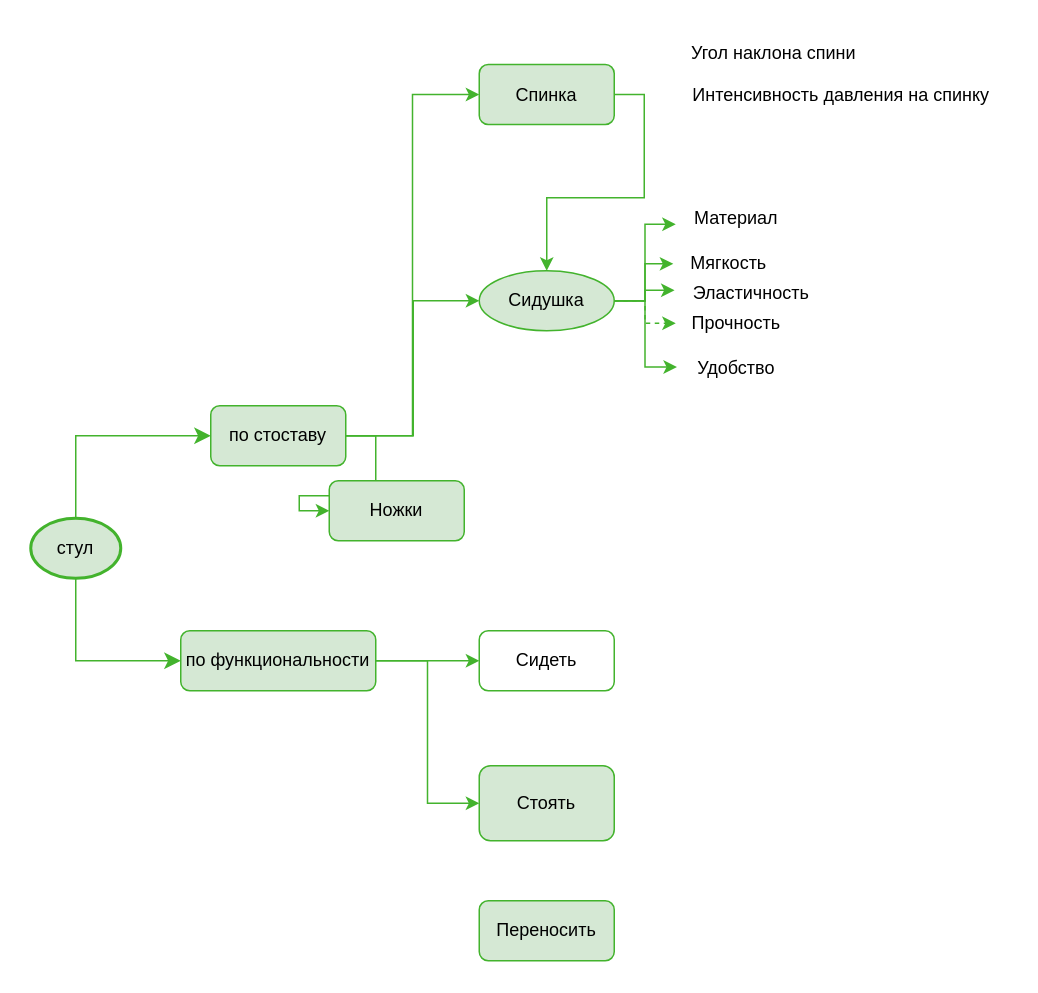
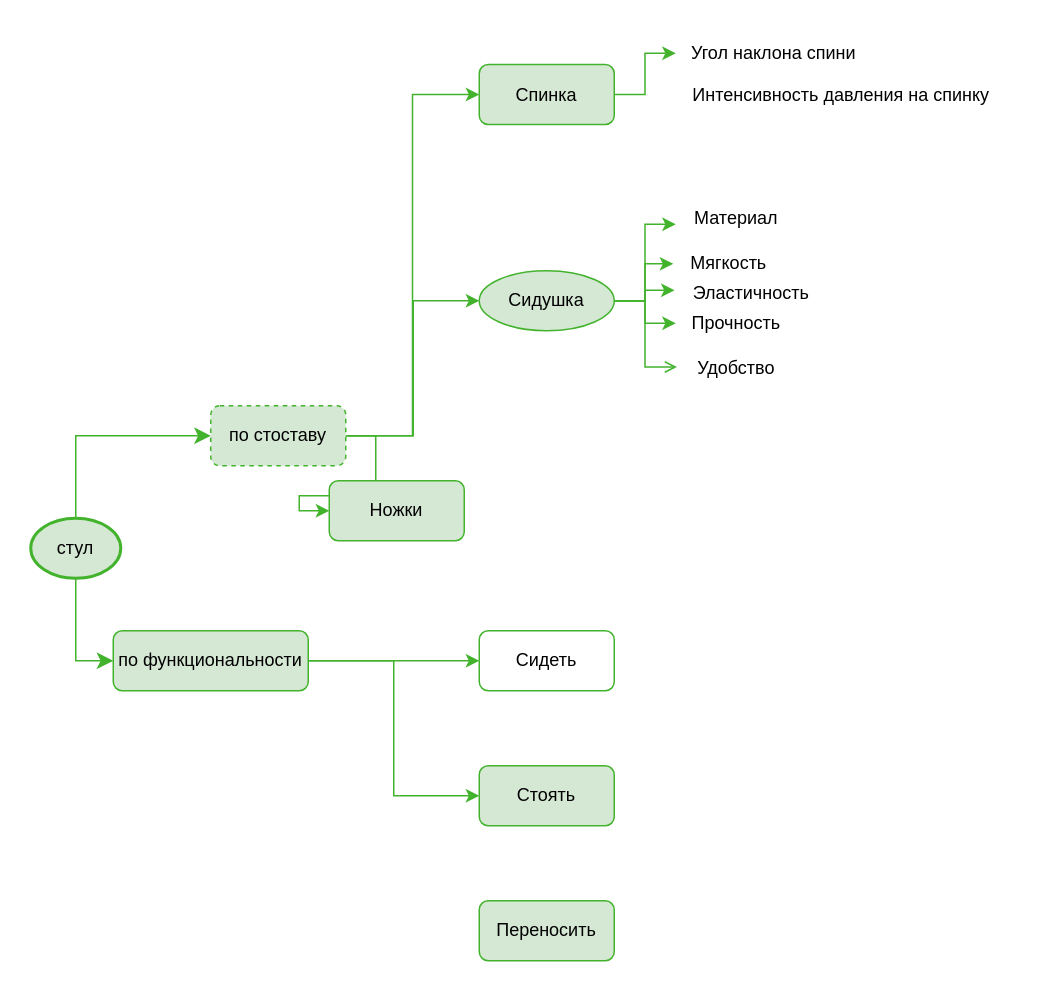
  <mxCell id="0" />
  <mxCell id="1" parent="0" />
  <mxCell id="2" value="стул" style="strokeWidth=2;html=1;shape=mxgraph.flowchart.start_1;whiteSpace=wrap;fillColor=#d5e8d4;strokeColor=#43B32D;" vertex="1" parent="1"><mxGeometry x="20" y="345" width="60" height="40" as="geometry" /></mxCell>
  <mxCell id="3" style="edgeStyle=orthogonalEdgeStyle;rounded=0;orthogonalLoop=1;jettySize=auto;html=1;exitX=1;exitY=0.5;exitDx=0;exitDy=0;entryX=0;entryY=0.5;entryDx=0;entryDy=0;fillColor=#d5e8d4;strokeColor=#43B32D;" edge="1" parent="1" source="6" target="20"><mxGeometry relative="1" as="geometry" /></mxCell>
  <mxCell id="4" style="edgeStyle=orthogonalEdgeStyle;rounded=0;orthogonalLoop=1;jettySize=auto;html=1;entryX=0;entryY=0.5;entryDx=0;entryDy=0;exitX=1;exitY=0.5;exitDx=0;exitDy=0;fillColor=#d5e8d4;strokeColor=#43B32D;" edge="1" parent="1" source="6" target="18"><mxGeometry relative="1" as="geometry"><Array as="points"><mxPoint x="275" y="290" /><mxPoint x="275" y="200" /></Array></mxGeometry></mxCell>
  <mxCell id="5" style="edgeStyle=orthogonalEdgeStyle;rounded=0;orthogonalLoop=1;jettySize=auto;html=1;exitX=1;exitY=0.5;exitDx=0;exitDy=0;entryX=0;entryY=0.5;entryDx=0;entryDy=0;fillColor=#d5e8d4;strokeColor=#43B32D;" edge="1" parent="1" source="6" target="12"><mxGeometry relative="1" as="geometry" /></mxCell>
- <mxCell id="6" value="по стоставу" style="rounded=1;whiteSpace=wrap;html=1;fillColor=#d5e8d4;strokeColor=#43B32D;" vertex="1" parent="1"><mxGeometry x="140" y="270" width="90" height="40" as="geometry" /></mxCell>
+ <mxCell id="6" value="по стоставу" style="rounded=1;whiteSpace=wrap;html=1;fillColor=#d5e8d4;strokeColor=#43B32D;dashed=1;" vertex="1" parent="1"><mxGeometry x="140" y="270" width="90" height="40" as="geometry" /></mxCell>
  <mxCell id="7" style="edgeStyle=orthogonalEdgeStyle;rounded=0;orthogonalLoop=1;jettySize=auto;html=1;exitX=1;exitY=0.5;exitDx=0;exitDy=0;entryX=0;entryY=0.5;entryDx=0;entryDy=0;fillColor=#d5e8d4;strokeColor=#43B32D;" edge="1" parent="1" source="9" target="22"><mxGeometry relative="1" as="geometry" /></mxCell>
  <mxCell id="8" style="edgeStyle=orthogonalEdgeStyle;rounded=0;orthogonalLoop=1;jettySize=auto;html=1;exitX=1;exitY=0.5;exitDx=0;exitDy=0;entryX=0;entryY=0.5;entryDx=0;entryDy=0;fillColor=#d5e8d4;strokeColor=#43B32D;" edge="1" parent="1" source="9" target="21"><mxGeometry relative="1" as="geometry" /></mxCell>
- <mxCell id="9" value="по функциональности" style="rounded=1;whiteSpace=wrap;html=1;fillColor=#d5e8d4;strokeColor=#43B32D;" vertex="1" parent="1"><mxGeometry x="120" y="420" width="130" height="40" as="geometry" /></mxCell>
+ <mxCell id="9" value="по функциональности" style="rounded=1;whiteSpace=wrap;html=1;fillColor=#d5e8d4;strokeColor=#43B32D;" vertex="1" parent="1"><mxGeometry x="75" y="420" width="130" height="40" as="geometry" /></mxCell>
  <mxCell id="10" value="" style="edgeStyle=elbowEdgeStyle;elbow=vertical;endArrow=classic;html=1;curved=0;rounded=0;endSize=8;startSize=8;entryX=0;entryY=0.5;entryDx=0;entryDy=0;exitX=0.5;exitY=1;exitDx=0;exitDy=0;exitPerimeter=0;fillColor=#d5e8d4;strokeColor=#43B32D;" edge="1" parent="1" source="2" target="9"><mxGeometry width="50" height="50" relative="1" as="geometry"><mxPoint x="50" y="395" as="sourcePoint" /><mxPoint x="80" y="415" as="targetPoint" /><Array as="points"><mxPoint x="90" y="440" /></Array></mxGeometry></mxCell>
  <mxCell id="11" value="" style="edgeStyle=elbowEdgeStyle;elbow=vertical;endArrow=classic;html=1;curved=0;rounded=0;endSize=8;startSize=8;entryX=0;entryY=0.5;entryDx=0;entryDy=0;exitX=0.5;exitY=0;exitDx=0;exitDy=0;exitPerimeter=0;fillColor=#d5e8d4;strokeColor=#43B32D;" edge="1" parent="1" source="2" target="6"><mxGeometry width="50" height="50" relative="1" as="geometry"><mxPoint x="50" y="335" as="sourcePoint" /><mxPoint x="130" y="385" as="targetPoint" /><Array as="points"><mxPoint x="100" y="290" /></Array></mxGeometry></mxCell>
  <mxCell id="12" value="Ножки" style="rounded=1;whiteSpace=wrap;html=1;fillColor=#d5e8d4;strokeColor=#43B32D;" vertex="1" parent="1"><mxGeometry x="219" y="320" width="90" height="40" as="geometry" /></mxCell>
  <mxCell id="13" style="edgeStyle=orthogonalEdgeStyle;rounded=0;orthogonalLoop=1;jettySize=auto;html=1;exitX=1;exitY=0.5;exitDx=0;exitDy=0;entryX=0;entryY=0.633;entryDx=0;entryDy=0;entryPerimeter=0;strokeColor=#43B32D;" edge="1" parent="1" source="18" target="27"><mxGeometry relative="1" as="geometry" /></mxCell>
  <mxCell id="14" style="edgeStyle=orthogonalEdgeStyle;rounded=0;orthogonalLoop=1;jettySize=auto;html=1;exitX=1;exitY=0.5;exitDx=0;exitDy=0;entryX=1.023;entryY=0.487;entryDx=0;entryDy=0;entryPerimeter=0;strokeColor=#43B32D;" edge="1" parent="1" source="18" target="26"><mxGeometry relative="1" as="geometry" /></mxCell>
  <mxCell id="15" style="edgeStyle=orthogonalEdgeStyle;rounded=0;orthogonalLoop=1;jettySize=auto;html=1;exitX=1;exitY=0.5;exitDx=0;exitDy=0;entryX=-0.008;entryY=0.433;entryDx=0;entryDy=0;entryPerimeter=0;strokeColor=#43B32D;" edge="1" parent="1" source="18" target="28"><mxGeometry relative="1" as="geometry" /></mxCell>
- <mxCell id="16" style="edgeStyle=orthogonalEdgeStyle;rounded=0;orthogonalLoop=1;jettySize=auto;html=1;exitX=1;exitY=0.5;exitDx=0;exitDy=0;strokeColor=#43B32D;dashed=1;" edge="1" parent="1" source="18" target="29"><mxGeometry relative="1" as="geometry" /></mxCell>
- <mxCell id="17" style="edgeStyle=orthogonalEdgeStyle;rounded=0;orthogonalLoop=1;jettySize=auto;html=1;exitX=1;exitY=0.5;exitDx=0;exitDy=0;entryX=0.01;entryY=0.473;entryDx=0;entryDy=0;entryPerimeter=0;strokeColor=#43B32D;" edge="1" parent="1" source="18" target="30"><mxGeometry relative="1" as="geometry" /></mxCell>
+ <mxCell id="16" style="edgeStyle=orthogonalEdgeStyle;rounded=0;orthogonalLoop=1;jettySize=auto;html=1;exitX=1;exitY=0.5;exitDx=0;exitDy=0;strokeColor=#43B32D;" edge="1" parent="1" source="18" target="29"><mxGeometry relative="1" as="geometry" /></mxCell>
+ <mxCell id="17" style="edgeStyle=orthogonalEdgeStyle;rounded=0;orthogonalLoop=1;jettySize=auto;html=1;exitX=1;exitY=0.5;exitDx=0;exitDy=0;entryX=0.01;entryY=0.473;entryDx=0;entryDy=0;entryPerimeter=0;strokeColor=#43B32D;endArrow=open;" edge="1" parent="1" source="18" target="30"><mxGeometry relative="1" as="geometry" /></mxCell>
  <mxCell id="18" value="Сидушка" style="ellipse;whiteSpace=wrap;html=1;fillColor=#d5e8d4;strokeColor=#43B32D;" vertex="1" parent="1"><mxGeometry x="319" y="180" width="90" height="40" as="geometry" /></mxCell>
- <mxCell id="19" style="edgeStyle=orthogonalEdgeStyle;rounded=0;orthogonalLoop=1;jettySize=auto;html=1;exitX=1;exitY=0.5;exitDx=0;exitDy=0;strokeColor=#43B32D;" edge="1" parent="1" source="20" target="18"><mxGeometry relative="1" as="geometry" /></mxCell>
+ <mxCell id="19" style="edgeStyle=orthogonalEdgeStyle;rounded=0;orthogonalLoop=1;jettySize=auto;html=1;exitX=1;exitY=0.5;exitDx=0;exitDy=0;strokeColor=#43B32D;" edge="1" parent="1" source="20" target="24"><mxGeometry relative="1" as="geometry" /></mxCell>
  <mxCell id="20" value="Спинка" style="rounded=1;whiteSpace=wrap;html=1;fillColor=#d5e8d4;strokeColor=#43B32D;" vertex="1" parent="1"><mxGeometry x="319" y="42.5" width="90" height="40" as="geometry" /></mxCell>
- <mxCell id="21" value="Стоять" style="rounded=1;whiteSpace=wrap;html=1;fillColor=#d5e8d4;strokeColor=#43B32D;" vertex="1" parent="1"><mxGeometry x="319" y="510" width="90" height="50" as="geometry" /></mxCell>
+ <mxCell id="21" value="Стоять" style="rounded=1;whiteSpace=wrap;html=1;fillColor=#d5e8d4;strokeColor=#43B32D;" vertex="1" parent="1"><mxGeometry x="319" y="510" width="90" height="40" as="geometry" /></mxCell>
  <mxCell id="22" value="Сидеть" style="rounded=1;whiteSpace=wrap;html=1;fillColor=#ffffff;strokeColor=#43B32D;" vertex="1" parent="1"><mxGeometry x="319" y="420" width="90" height="40" as="geometry" /></mxCell>
  <mxCell id="23" value="Переносить" style="rounded=1;whiteSpace=wrap;html=1;fillColor=#d5e8d4;strokeColor=#43B32D;" vertex="1" parent="1"><mxGeometry x="319" y="600" width="90" height="40" as="geometry" /></mxCell>
  <mxCell id="24" value="Угол наклона спини" style="text;html=1;align=center;verticalAlign=middle;resizable=0;points=[];autosize=1;strokeColor=none;fillColor=none;" vertex="1" parent="1"><mxGeometry x="450" y="20" width="130" height="30" as="geometry" /></mxCell>
  <mxCell id="25" value="Интенсивность давления на спинку" style="text;html=1;align=center;verticalAlign=middle;resizable=0;points=[];autosize=1;strokeColor=none;fillColor=none;" vertex="1" parent="1"><mxGeometry x="450" y="47.5" width="220" height="30" as="geometry" /></mxCell>
  <mxCell id="26" value="Мягкость" style="text;align=center;verticalAlign=middle;resizable=0;points=[];autosize=1;strokeColor=none;fillColor=none;labelPosition=center;verticalLabelPosition=middle;html=1;flipH=1;flipV=1;container=0;" vertex="1" parent="1"><mxGeometry x="450" y="160" width="70" height="30" as="geometry" /></mxCell>
  <mxCell id="27" value="Материал" style="text;html=1;align=center;verticalAlign=middle;resizable=0;points=[];autosize=1;strokeColor=none;fillColor=none;labelPosition=center;verticalLabelPosition=middle;" vertex="1" parent="1"><mxGeometry x="450" y="130" width="80" height="30" as="geometry" /></mxCell>
  <mxCell id="28" value="Эластичность" style="text;html=1;align=center;verticalAlign=middle;resizable=0;points=[];autosize=1;strokeColor=none;fillColor=none;labelPosition=center;verticalLabelPosition=middle;" vertex="1" parent="1"><mxGeometry x="450" y="180" width="100" height="30" as="geometry" /></mxCell>
  <mxCell id="29" value="Прочность" style="text;html=1;align=center;verticalAlign=middle;resizable=0;points=[];autosize=1;strokeColor=none;fillColor=none;labelPosition=center;verticalLabelPosition=middle;" vertex="1" parent="1"><mxGeometry x="450" y="200" width="80" height="30" as="geometry" /></mxCell>
  <mxCell id="30" value="Удобство" style="text;html=1;align=center;verticalAlign=middle;resizable=0;points=[];autosize=1;strokeColor=none;fillColor=none;labelPosition=center;verticalLabelPosition=middle;" vertex="1" parent="1"><mxGeometry x="450" y="230" width="80" height="30" as="geometry" /></mxCell>
